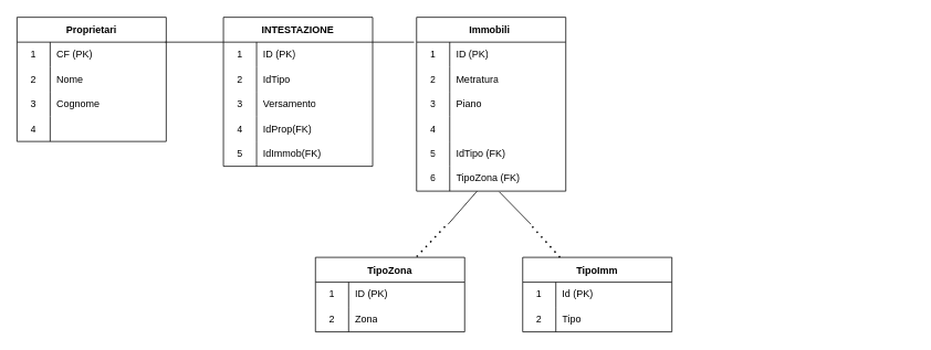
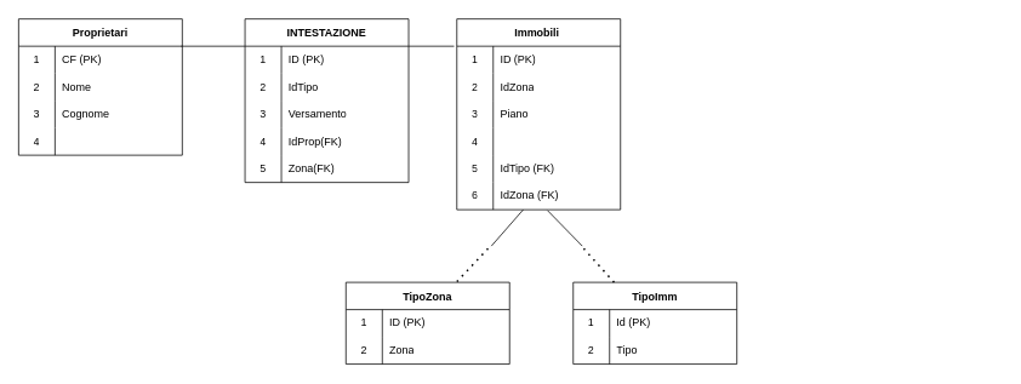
  <mxCell id="0" />
  <mxCell id="1" parent="0" />
  <mxCell id="2" value="TipoZona" style="shape=table;startSize=30;container=1;collapsible=0;childLayout=tableLayout;fixedRows=1;rowLines=0;fontStyle=1;" vertex="1" parent="1"><mxGeometry x="380" y="310" width="180" height="90" as="geometry" /></mxCell>
  <mxCell id="3" value="" style="shape=tableRow;horizontal=0;startSize=0;swimlaneHead=0;swimlaneBody=0;top=0;left=0;bottom=0;right=0;collapsible=0;dropTarget=0;fillColor=none;points=[[0,0.5],[1,0.5]];portConstraint=eastwest;" vertex="1" parent="2"><mxGeometry y="30" width="180" height="30" as="geometry" /></mxCell>
  <mxCell id="4" value="1" style="shape=partialRectangle;html=1;whiteSpace=wrap;connectable=0;fillColor=none;top=0;left=0;bottom=0;right=0;overflow=hidden;pointerEvents=1;" vertex="1" parent="3"><mxGeometry width="40" height="30" as="geometry"><mxRectangle width="40" height="30" as="alternateBounds" /></mxGeometry></mxCell>
  <mxCell id="5" value="ID (PK)" style="shape=partialRectangle;html=1;whiteSpace=wrap;connectable=0;fillColor=none;top=0;left=0;bottom=0;right=0;align=left;spacingLeft=6;overflow=hidden;" vertex="1" parent="3"><mxGeometry x="40" width="140" height="30" as="geometry"><mxRectangle width="140" height="30" as="alternateBounds" /></mxGeometry></mxCell>
  <mxCell id="6" value="" style="shape=tableRow;horizontal=0;startSize=0;swimlaneHead=0;swimlaneBody=0;top=0;left=0;bottom=0;right=0;collapsible=0;dropTarget=0;fillColor=none;points=[[0,0.5],[1,0.5]];portConstraint=eastwest;" vertex="1" parent="2"><mxGeometry y="60" width="180" height="30" as="geometry" /></mxCell>
  <mxCell id="7" value="2" style="shape=partialRectangle;html=1;whiteSpace=wrap;connectable=0;fillColor=none;top=0;left=0;bottom=0;right=0;overflow=hidden;" vertex="1" parent="6"><mxGeometry width="40" height="30" as="geometry"><mxRectangle width="40" height="30" as="alternateBounds" /></mxGeometry></mxCell>
  <mxCell id="8" value="Zona" style="shape=partialRectangle;html=1;whiteSpace=wrap;connectable=0;fillColor=none;top=0;left=0;bottom=0;right=0;align=left;spacingLeft=6;overflow=hidden;" vertex="1" parent="6"><mxGeometry x="40" width="140" height="30" as="geometry"><mxRectangle width="140" height="30" as="alternateBounds" /></mxGeometry></mxCell>
  <mxCell id="9" value="TipoImm" style="shape=table;startSize=30;container=1;collapsible=0;childLayout=tableLayout;fixedRows=1;rowLines=0;fontStyle=1;" vertex="1" parent="1"><mxGeometry x="630" y="310" width="180" height="90" as="geometry" /></mxCell>
  <mxCell id="10" value="" style="shape=tableRow;horizontal=0;startSize=0;swimlaneHead=0;swimlaneBody=0;top=0;left=0;bottom=0;right=0;collapsible=0;dropTarget=0;fillColor=none;points=[[0,0.5],[1,0.5]];portConstraint=eastwest;" vertex="1" parent="9"><mxGeometry y="30" width="180" height="30" as="geometry" /></mxCell>
  <mxCell id="11" value="1" style="shape=partialRectangle;html=1;whiteSpace=wrap;connectable=0;fillColor=none;top=0;left=0;bottom=0;right=0;overflow=hidden;pointerEvents=1;" vertex="1" parent="10"><mxGeometry width="40" height="30" as="geometry"><mxRectangle width="40" height="30" as="alternateBounds" /></mxGeometry></mxCell>
  <mxCell id="12" value="Id (PK)" style="shape=partialRectangle;html=1;whiteSpace=wrap;connectable=0;fillColor=none;top=0;left=0;bottom=0;right=0;align=left;spacingLeft=6;overflow=hidden;" vertex="1" parent="10"><mxGeometry x="40" width="140" height="30" as="geometry"><mxRectangle width="140" height="30" as="alternateBounds" /></mxGeometry></mxCell>
  <mxCell id="13" value="" style="shape=tableRow;horizontal=0;startSize=0;swimlaneHead=0;swimlaneBody=0;top=0;left=0;bottom=0;right=0;collapsible=0;dropTarget=0;fillColor=none;points=[[0,0.5],[1,0.5]];portConstraint=eastwest;" vertex="1" parent="9"><mxGeometry y="60" width="180" height="30" as="geometry" /></mxCell>
  <mxCell id="14" value="2" style="shape=partialRectangle;html=1;whiteSpace=wrap;connectable=0;fillColor=none;top=0;left=0;bottom=0;right=0;overflow=hidden;" vertex="1" parent="13"><mxGeometry width="40" height="30" as="geometry"><mxRectangle width="40" height="30" as="alternateBounds" /></mxGeometry></mxCell>
  <mxCell id="15" value="Tipo" style="shape=partialRectangle;html=1;whiteSpace=wrap;connectable=0;fillColor=none;top=0;left=0;bottom=0;right=0;align=left;spacingLeft=6;overflow=hidden;" vertex="1" parent="13"><mxGeometry x="40" width="140" height="30" as="geometry"><mxRectangle width="140" height="30" as="alternateBounds" /></mxGeometry></mxCell>
  <mxCell id="16" value="Immobili " style="shape=table;startSize=30;container=1;collapsible=0;childLayout=tableLayout;fixedRows=1;rowLines=0;fontStyle=1;" vertex="1" parent="1"><mxGeometry x="502" y="20" width="180" height="210" as="geometry" /></mxCell>
  <mxCell id="17" value="" style="shape=tableRow;horizontal=0;startSize=0;swimlaneHead=0;swimlaneBody=0;top=0;left=0;bottom=0;right=0;collapsible=0;dropTarget=0;fillColor=none;points=[[0,0.5],[1,0.5]];portConstraint=eastwest;" vertex="1" parent="16"><mxGeometry y="30" width="180" height="30" as="geometry" /></mxCell>
  <mxCell id="18" value="1" style="shape=partialRectangle;html=1;whiteSpace=wrap;connectable=0;fillColor=none;top=0;left=0;bottom=0;right=0;overflow=hidden;pointerEvents=1;" vertex="1" parent="17"><mxGeometry width="40" height="30" as="geometry"><mxRectangle width="40" height="30" as="alternateBounds" /></mxGeometry></mxCell>
  <mxCell id="19" value="ID (PK)" style="shape=partialRectangle;html=1;whiteSpace=wrap;connectable=0;fillColor=none;top=0;left=0;bottom=0;right=0;align=left;spacingLeft=6;overflow=hidden;" vertex="1" parent="17"><mxGeometry x="40" width="140" height="30" as="geometry"><mxRectangle width="140" height="30" as="alternateBounds" /></mxGeometry></mxCell>
  <mxCell id="20" value="" style="shape=tableRow;horizontal=0;startSize=0;swimlaneHead=0;swimlaneBody=0;top=0;left=0;bottom=0;right=0;collapsible=0;dropTarget=0;fillColor=none;points=[[0,0.5],[1,0.5]];portConstraint=eastwest;" vertex="1" parent="16"><mxGeometry y="60" width="180" height="30" as="geometry" /></mxCell>
  <mxCell id="21" value="2" style="shape=partialRectangle;html=1;whiteSpace=wrap;connectable=0;fillColor=none;top=0;left=0;bottom=0;right=0;overflow=hidden;" vertex="1" parent="20"><mxGeometry width="40" height="30" as="geometry"><mxRectangle width="40" height="30" as="alternateBounds" /></mxGeometry></mxCell>
- <mxCell id="22" value="Metratura" style="shape=partialRectangle;html=1;whiteSpace=wrap;connectable=0;fillColor=none;top=0;left=0;bottom=0;right=0;align=left;spacingLeft=6;overflow=hidden;" vertex="1" parent="20"><mxGeometry x="40" width="140" height="30" as="geometry"><mxRectangle width="140" height="30" as="alternateBounds" /></mxGeometry></mxCell>
+ <mxCell id="22" value="IdZona" style="shape=partialRectangle;html=1;whiteSpace=wrap;connectable=0;fillColor=none;top=0;left=0;bottom=0;right=0;align=left;spacingLeft=6;overflow=hidden;" vertex="1" parent="20"><mxGeometry x="40" width="140" height="30" as="geometry"><mxRectangle width="140" height="30" as="alternateBounds" /></mxGeometry></mxCell>
  <mxCell id="23" value="" style="shape=tableRow;horizontal=0;startSize=0;swimlaneHead=0;swimlaneBody=0;top=0;left=0;bottom=0;right=0;collapsible=0;dropTarget=0;fillColor=none;points=[[0,0.5],[1,0.5]];portConstraint=eastwest;" vertex="1" parent="16"><mxGeometry y="90" width="180" height="30" as="geometry" /></mxCell>
  <mxCell id="24" value="3" style="shape=partialRectangle;html=1;whiteSpace=wrap;connectable=0;fillColor=none;top=0;left=0;bottom=0;right=0;overflow=hidden;" vertex="1" parent="23"><mxGeometry width="40" height="30" as="geometry"><mxRectangle width="40" height="30" as="alternateBounds" /></mxGeometry></mxCell>
  <mxCell id="25" value="Piano" style="shape=partialRectangle;html=1;whiteSpace=wrap;connectable=0;fillColor=none;top=0;left=0;bottom=0;right=0;align=left;spacingLeft=6;overflow=hidden;" vertex="1" parent="23"><mxGeometry x="40" width="140" height="30" as="geometry"><mxRectangle width="140" height="30" as="alternateBounds" /></mxGeometry></mxCell>
  <mxCell id="26" style="shape=tableRow;horizontal=0;startSize=0;swimlaneHead=0;swimlaneBody=0;top=0;left=0;bottom=0;right=0;collapsible=0;dropTarget=0;fillColor=none;points=[[0,0.5],[1,0.5]];portConstraint=eastwest;" vertex="1" parent="16"><mxGeometry y="120" width="180" height="30" as="geometry" /></mxCell>
  <mxCell id="27" style="shape=partialRectangle;html=1;whiteSpace=wrap;connectable=0;fillColor=none;top=0;left=0;bottom=0;right=0;overflow=hidden;" vertex="1" parent="26"><mxGeometry width="40" height="30" as="geometry"><mxRectangle width="40" height="30" as="alternateBounds" /></mxGeometry></mxCell>
  <mxCell id="28" style="shape=partialRectangle;html=1;whiteSpace=wrap;connectable=0;fillColor=none;top=0;left=0;bottom=0;right=0;align=left;spacingLeft=6;overflow=hidden;" vertex="1" parent="26"><mxGeometry x="40" width="140" height="30" as="geometry"><mxRectangle width="140" height="30" as="alternateBounds" /></mxGeometry></mxCell>
  <mxCell id="29" style="shape=tableRow;horizontal=0;startSize=0;swimlaneHead=0;swimlaneBody=0;top=0;left=0;bottom=0;right=0;collapsible=0;dropTarget=0;fillColor=none;points=[[0,0.5],[1,0.5]];portConstraint=eastwest;" vertex="1" parent="16"><mxGeometry y="150" width="180" height="30" as="geometry" /></mxCell>
  <mxCell id="30" value="5" style="shape=partialRectangle;html=1;whiteSpace=wrap;connectable=0;fillColor=none;top=0;left=0;bottom=0;right=0;overflow=hidden;" vertex="1" parent="29"><mxGeometry width="40" height="30" as="geometry"><mxRectangle width="40" height="30" as="alternateBounds" /></mxGeometry></mxCell>
  <mxCell id="31" value="IdTipo (FK)" style="shape=partialRectangle;html=1;whiteSpace=wrap;connectable=0;fillColor=none;top=0;left=0;bottom=0;right=0;align=left;spacingLeft=6;overflow=hidden;" vertex="1" parent="29"><mxGeometry x="40" width="140" height="30" as="geometry"><mxRectangle width="140" height="30" as="alternateBounds" /></mxGeometry></mxCell>
  <mxCell id="32" style="shape=tableRow;horizontal=0;startSize=0;swimlaneHead=0;swimlaneBody=0;top=0;left=0;bottom=0;right=0;collapsible=0;dropTarget=0;fillColor=none;points=[[0,0.5],[1,0.5]];portConstraint=eastwest;" vertex="1" parent="16"><mxGeometry y="180" width="180" height="30" as="geometry" /></mxCell>
  <mxCell id="33" value="6" style="shape=partialRectangle;html=1;whiteSpace=wrap;connectable=0;fillColor=none;top=0;left=0;bottom=0;right=0;overflow=hidden;" vertex="1" parent="32"><mxGeometry width="40" height="30" as="geometry"><mxRectangle width="40" height="30" as="alternateBounds" /></mxGeometry></mxCell>
- <mxCell id="34" value="TipoZona&amp;nbsp;(FK)" style="shape=partialRectangle;html=1;whiteSpace=wrap;connectable=0;fillColor=none;top=0;left=0;bottom=0;right=0;align=left;spacingLeft=6;overflow=hidden;" vertex="1" parent="32"><mxGeometry x="40" width="140" height="30" as="geometry"><mxRectangle width="140" height="30" as="alternateBounds" /></mxGeometry></mxCell>
+ <mxCell id="34" value="IdZona&amp;nbsp;(FK)" style="shape=partialRectangle;html=1;whiteSpace=wrap;connectable=0;fillColor=none;top=0;left=0;bottom=0;right=0;align=left;spacingLeft=6;overflow=hidden;" vertex="1" parent="32"><mxGeometry x="40" width="140" height="30" as="geometry"><mxRectangle width="140" height="30" as="alternateBounds" /></mxGeometry></mxCell>
  <mxCell id="35" value="Proprietari" style="shape=table;startSize=30;container=1;collapsible=0;childLayout=tableLayout;fixedRows=1;rowLines=0;fontStyle=1;" vertex="1" parent="1"><mxGeometry x="20" y="20" width="180" height="150" as="geometry" /></mxCell>
  <mxCell id="36" value="" style="shape=tableRow;horizontal=0;startSize=0;swimlaneHead=0;swimlaneBody=0;top=0;left=0;bottom=0;right=0;collapsible=0;dropTarget=0;fillColor=none;points=[[0,0.5],[1,0.5]];portConstraint=eastwest;" vertex="1" parent="35"><mxGeometry y="30" width="180" height="30" as="geometry" /></mxCell>
  <mxCell id="37" value="1" style="shape=partialRectangle;html=1;whiteSpace=wrap;connectable=0;fillColor=none;top=0;left=0;bottom=0;right=0;overflow=hidden;pointerEvents=1;" vertex="1" parent="36"><mxGeometry width="40" height="30" as="geometry"><mxRectangle width="40" height="30" as="alternateBounds" /></mxGeometry></mxCell>
  <mxCell id="38" value="CF (PK)" style="shape=partialRectangle;html=1;whiteSpace=wrap;connectable=0;fillColor=none;top=0;left=0;bottom=0;right=0;align=left;spacingLeft=6;overflow=hidden;" vertex="1" parent="36"><mxGeometry x="40" width="140" height="30" as="geometry"><mxRectangle width="140" height="30" as="alternateBounds" /></mxGeometry></mxCell>
  <mxCell id="39" value="" style="shape=tableRow;horizontal=0;startSize=0;swimlaneHead=0;swimlaneBody=0;top=0;left=0;bottom=0;right=0;collapsible=0;dropTarget=0;fillColor=none;points=[[0,0.5],[1,0.5]];portConstraint=eastwest;" vertex="1" parent="35"><mxGeometry y="60" width="180" height="30" as="geometry" /></mxCell>
  <mxCell id="40" value="2" style="shape=partialRectangle;html=1;whiteSpace=wrap;connectable=0;fillColor=none;top=0;left=0;bottom=0;right=0;overflow=hidden;" vertex="1" parent="39"><mxGeometry width="40" height="30" as="geometry"><mxRectangle width="40" height="30" as="alternateBounds" /></mxGeometry></mxCell>
  <mxCell id="41" value="Nome" style="shape=partialRectangle;html=1;whiteSpace=wrap;connectable=0;fillColor=none;top=0;left=0;bottom=0;right=0;align=left;spacingLeft=6;overflow=hidden;" vertex="1" parent="39"><mxGeometry x="40" width="140" height="30" as="geometry"><mxRectangle width="140" height="30" as="alternateBounds" /></mxGeometry></mxCell>
  <mxCell id="42" value="" style="shape=tableRow;horizontal=0;startSize=0;swimlaneHead=0;swimlaneBody=0;top=0;left=0;bottom=0;right=0;collapsible=0;dropTarget=0;fillColor=none;points=[[0,0.5],[1,0.5]];portConstraint=eastwest;" vertex="1" parent="35"><mxGeometry y="90" width="180" height="30" as="geometry" /></mxCell>
  <mxCell id="43" value="3" style="shape=partialRectangle;html=1;whiteSpace=wrap;connectable=0;fillColor=none;top=0;left=0;bottom=0;right=0;overflow=hidden;" vertex="1" parent="42"><mxGeometry width="40" height="30" as="geometry"><mxRectangle width="40" height="30" as="alternateBounds" /></mxGeometry></mxCell>
  <mxCell id="44" value="Cognome" style="shape=partialRectangle;html=1;whiteSpace=wrap;connectable=0;fillColor=none;top=0;left=0;bottom=0;right=0;align=left;spacingLeft=6;overflow=hidden;" vertex="1" parent="42"><mxGeometry x="40" width="140" height="30" as="geometry"><mxRectangle width="140" height="30" as="alternateBounds" /></mxGeometry></mxCell>
  <mxCell id="45" style="shape=tableRow;horizontal=0;startSize=0;swimlaneHead=0;swimlaneBody=0;top=0;left=0;bottom=0;right=0;collapsible=0;dropTarget=0;fillColor=none;points=[[0,0.5],[1,0.5]];portConstraint=eastwest;" vertex="1" parent="35"><mxGeometry y="120" width="180" height="30" as="geometry" /></mxCell>
  <mxCell id="46" style="shape=partialRectangle;html=1;whiteSpace=wrap;connectable=0;fillColor=none;top=0;left=0;bottom=0;right=0;overflow=hidden;" vertex="1" parent="45"><mxGeometry width="40" height="30" as="geometry"><mxRectangle width="40" height="30" as="alternateBounds" /></mxGeometry></mxCell>
  <mxCell id="47" style="shape=partialRectangle;html=1;whiteSpace=wrap;connectable=0;fillColor=none;top=0;left=0;bottom=0;right=0;align=left;spacingLeft=6;overflow=hidden;" vertex="1" parent="45"><mxGeometry x="40" width="140" height="30" as="geometry"><mxRectangle width="140" height="30" as="alternateBounds" /></mxGeometry></mxCell>
  <mxCell id="48" value="4" style="shape=partialRectangle;html=1;whiteSpace=wrap;connectable=0;fillColor=none;top=0;left=0;bottom=0;right=0;overflow=hidden;" vertex="1" parent="1"><mxGeometry x="20" y="140" width="40" height="30" as="geometry"><mxRectangle width="40" height="30" as="alternateBounds" /></mxGeometry></mxCell>
  <mxCell id="49" value="4" style="shape=partialRectangle;html=1;whiteSpace=wrap;connectable=0;fillColor=none;top=0;left=0;bottom=0;right=0;overflow=hidden;" vertex="1" parent="1"><mxGeometry x="502" y="140" width="40" height="30" as="geometry"><mxRectangle width="40" height="30" as="alternateBounds" /></mxGeometry></mxCell>
  <mxCell id="50" value="" style="shape=tableRow;horizontal=0;startSize=0;swimlaneHead=0;swimlaneBody=0;top=0;left=0;bottom=0;right=0;collapsible=0;dropTarget=0;fillColor=none;points=[[0,0.5],[1,0.5]];portConstraint=eastwest;" vertex="1" parent="1"><mxGeometry x="921" y="50" width="180" height="30" as="geometry" /></mxCell>
  <mxCell id="51" value="INTESTAZIONE" style="shape=table;startSize=30;container=1;collapsible=0;childLayout=tableLayout;fixedRows=1;rowLines=0;fontStyle=1;" vertex="1" parent="1"><mxGeometry x="269" y="20" width="180" height="180" as="geometry" /></mxCell>
  <mxCell id="52" value="" style="shape=tableRow;horizontal=0;startSize=0;swimlaneHead=0;swimlaneBody=0;top=0;left=0;bottom=0;right=0;collapsible=0;dropTarget=0;fillColor=none;points=[[0,0.5],[1,0.5]];portConstraint=eastwest;" vertex="1" parent="51"><mxGeometry y="30" width="180" height="30" as="geometry" /></mxCell>
  <mxCell id="53" value="1" style="shape=partialRectangle;html=1;whiteSpace=wrap;connectable=0;fillColor=none;top=0;left=0;bottom=0;right=0;overflow=hidden;pointerEvents=1;" vertex="1" parent="52"><mxGeometry width="40" height="30" as="geometry"><mxRectangle width="40" height="30" as="alternateBounds" /></mxGeometry></mxCell>
  <mxCell id="54" value="ID (PK)" style="shape=partialRectangle;html=1;whiteSpace=wrap;connectable=0;fillColor=none;top=0;left=0;bottom=0;right=0;align=left;spacingLeft=6;overflow=hidden;" vertex="1" parent="52"><mxGeometry x="40" width="140" height="30" as="geometry"><mxRectangle width="140" height="30" as="alternateBounds" /></mxGeometry></mxCell>
  <mxCell id="55" value="" style="shape=tableRow;horizontal=0;startSize=0;swimlaneHead=0;swimlaneBody=0;top=0;left=0;bottom=0;right=0;collapsible=0;dropTarget=0;fillColor=none;points=[[0,0.5],[1,0.5]];portConstraint=eastwest;" vertex="1" parent="51"><mxGeometry y="60" width="180" height="30" as="geometry" /></mxCell>
  <mxCell id="56" value="2" style="shape=partialRectangle;html=1;whiteSpace=wrap;connectable=0;fillColor=none;top=0;left=0;bottom=0;right=0;overflow=hidden;" vertex="1" parent="55"><mxGeometry width="40" height="30" as="geometry"><mxRectangle width="40" height="30" as="alternateBounds" /></mxGeometry></mxCell>
  <mxCell id="57" value="IdTipo" style="shape=partialRectangle;html=1;whiteSpace=wrap;connectable=0;fillColor=none;top=0;left=0;bottom=0;right=0;align=left;spacingLeft=6;overflow=hidden;" vertex="1" parent="55"><mxGeometry x="40" width="140" height="30" as="geometry"><mxRectangle width="140" height="30" as="alternateBounds" /></mxGeometry></mxCell>
  <mxCell id="58" style="shape=tableRow;horizontal=0;startSize=0;swimlaneHead=0;swimlaneBody=0;top=0;left=0;bottom=0;right=0;collapsible=0;dropTarget=0;fillColor=none;points=[[0,0.5],[1,0.5]];portConstraint=eastwest;" vertex="1" parent="51"><mxGeometry y="90" width="180" height="30" as="geometry" /></mxCell>
  <mxCell id="59" value="3" style="shape=partialRectangle;html=1;whiteSpace=wrap;connectable=0;fillColor=none;top=0;left=0;bottom=0;right=0;overflow=hidden;" vertex="1" parent="58"><mxGeometry width="40" height="30" as="geometry"><mxRectangle width="40" height="30" as="alternateBounds" /></mxGeometry></mxCell>
  <mxCell id="60" value="Versamento" style="shape=partialRectangle;html=1;whiteSpace=wrap;connectable=0;fillColor=none;top=0;left=0;bottom=0;right=0;align=left;spacingLeft=6;overflow=hidden;" vertex="1" parent="58"><mxGeometry x="40" width="140" height="30" as="geometry"><mxRectangle width="140" height="30" as="alternateBounds" /></mxGeometry></mxCell>
  <mxCell id="61" style="shape=tableRow;horizontal=0;startSize=0;swimlaneHead=0;swimlaneBody=0;top=0;left=0;bottom=0;right=0;collapsible=0;dropTarget=0;fillColor=none;points=[[0,0.5],[1,0.5]];portConstraint=eastwest;" vertex="1" parent="51"><mxGeometry y="120" width="180" height="30" as="geometry" /></mxCell>
  <mxCell id="62" value="4" style="shape=partialRectangle;html=1;whiteSpace=wrap;connectable=0;fillColor=none;top=0;left=0;bottom=0;right=0;overflow=hidden;" vertex="1" parent="61"><mxGeometry width="40" height="30" as="geometry"><mxRectangle width="40" height="30" as="alternateBounds" /></mxGeometry></mxCell>
  <mxCell id="63" value="IdProp(FK)" style="shape=partialRectangle;html=1;whiteSpace=wrap;connectable=0;fillColor=none;top=0;left=0;bottom=0;right=0;align=left;spacingLeft=6;overflow=hidden;" vertex="1" parent="61"><mxGeometry x="40" width="140" height="30" as="geometry"><mxRectangle width="140" height="30" as="alternateBounds" /></mxGeometry></mxCell>
  <mxCell id="64" style="shape=tableRow;horizontal=0;startSize=0;swimlaneHead=0;swimlaneBody=0;top=0;left=0;bottom=0;right=0;collapsible=0;dropTarget=0;fillColor=none;points=[[0,0.5],[1,0.5]];portConstraint=eastwest;" vertex="1" parent="51"><mxGeometry y="150" width="180" height="30" as="geometry" /></mxCell>
  <mxCell id="65" value="5" style="shape=partialRectangle;html=1;whiteSpace=wrap;connectable=0;fillColor=none;top=0;left=0;bottom=0;right=0;overflow=hidden;" vertex="1" parent="64"><mxGeometry width="40" height="30" as="geometry"><mxRectangle width="40" height="30" as="alternateBounds" /></mxGeometry></mxCell>
- <mxCell id="66" value="IdImmob(FK)" style="shape=partialRectangle;html=1;whiteSpace=wrap;connectable=0;fillColor=none;top=0;left=0;bottom=0;right=0;align=left;spacingLeft=6;overflow=hidden;" vertex="1" parent="64"><mxGeometry x="40" width="140" height="30" as="geometry"><mxRectangle width="140" height="30" as="alternateBounds" /></mxGeometry></mxCell>
+ <mxCell id="66" value="Zona(FK)" style="shape=partialRectangle;html=1;whiteSpace=wrap;connectable=0;fillColor=none;top=0;left=0;bottom=0;right=0;align=left;spacingLeft=6;overflow=hidden;" vertex="1" parent="64"><mxGeometry x="40" width="140" height="30" as="geometry"><mxRectangle width="140" height="30" as="alternateBounds" /></mxGeometry></mxCell>
  <mxCell id="67" value="" style="endArrow=none;html=1;rounded=0;" edge="1" parent="1"><mxGeometry width="50" height="50" relative="1" as="geometry"><mxPoint x="540" y="270" as="sourcePoint" /><mxPoint x="575" y="230" as="targetPoint" /></mxGeometry></mxCell>
  <mxCell id="68" value="" style="endArrow=none;dashed=1;html=1;dashPattern=1 3;strokeWidth=2;rounded=0;exitX=0.678;exitY=-0.009;exitDx=0;exitDy=0;exitPerimeter=0;" edge="1" parent="1" source="2"><mxGeometry width="50" height="50" relative="1" as="geometry"><mxPoint x="508" y="311" as="sourcePoint" /><mxPoint x="538" y="271" as="targetPoint" /></mxGeometry></mxCell>
  <mxCell id="69" value="" style="endArrow=none;html=1;rounded=0;entryX=0.554;entryY=1.028;entryDx=0;entryDy=0;entryPerimeter=0;" edge="1" parent="1" target="32"><mxGeometry width="50" height="50" relative="1" as="geometry"><mxPoint x="640" y="270" as="sourcePoint" /><mxPoint x="585" y="240" as="targetPoint" /></mxGeometry></mxCell>
  <mxCell id="70" value="" style="endArrow=none;dashed=1;html=1;dashPattern=1 3;strokeWidth=2;rounded=0;exitX=0.25;exitY=0;exitDx=0;exitDy=0;" edge="1" parent="1" source="9"><mxGeometry width="50" height="50" relative="1" as="geometry"><mxPoint x="589" y="319.19" as="sourcePoint" /><mxPoint x="639" y="270" as="targetPoint" /></mxGeometry></mxCell>
  <mxCell id="71" value="" style="endArrow=none;html=1;rounded=0;" edge="1" parent="1"><mxGeometry width="50" height="50" relative="1" as="geometry"><mxPoint x="199" y="50" as="sourcePoint" /><mxPoint x="269" y="50" as="targetPoint" /></mxGeometry></mxCell>
  <mxCell id="72" value="" style="endArrow=none;html=1;rounded=0;" edge="1" parent="1"><mxGeometry width="50" height="50" relative="1" as="geometry"><mxPoint x="449" y="50" as="sourcePoint" /><mxPoint x="499" y="50" as="targetPoint" /></mxGeometry></mxCell>
